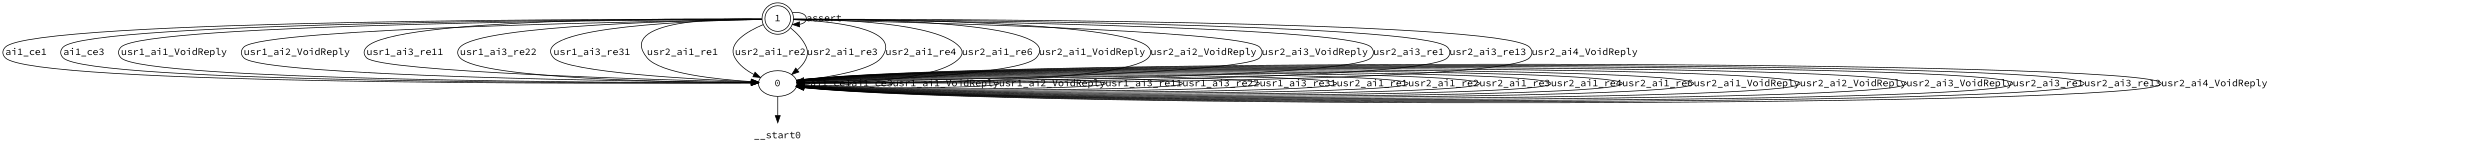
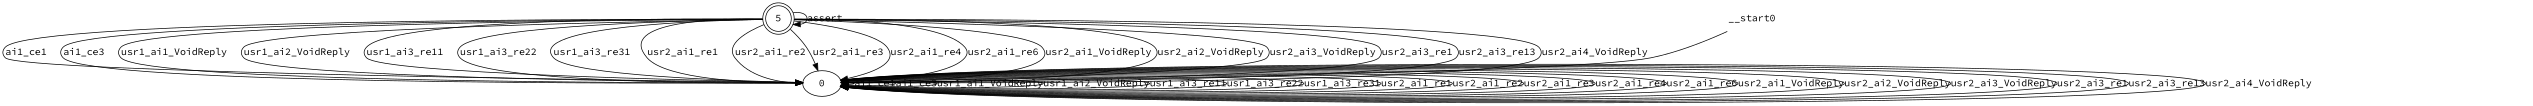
  digraph {
    fontname="Source Code Pro"
    node [fontname="Source Code Pro"]
    edge [fontname="Source Code Pro"]
    n1 [label=0]
-   n2 [label=1 shape=doublecircle]
+   n2 [label=5 shape=doublecircle]
    __start0 [shape=none]
    n1 -> n1 [label=ai1_ce1]
    n1 -> n1 [label=ai1_ce3]
    n1 -> n1 [label=usr1_ai1_VoidReply]
    n1 -> n1 [label=usr1_ai2_VoidReply]
    n1 -> n1 [label=usr1_ai3_re11]
    n1 -> n1 [label=usr1_ai3_re22]
    n1 -> n1 [label=usr1_ai3_re31]
    n1 -> n1 [label=usr2_ai1_re1]
    n1 -> n1 [label=usr2_ai1_re2]
    n1 -> n1 [label=usr2_ai1_re3]
    n1 -> n1 [label=usr2_ai1_re4]
    n1 -> n1 [label=usr2_ai1_re6]
    n1 -> n1 [label=usr2_ai1_VoidReply]
    n1 -> n1 [label=usr2_ai2_VoidReply]
    n1 -> n1 [label=usr2_ai3_VoidReply]
    n1 -> n1 [label=usr2_ai3_re1]
    n1 -> n1 [label=usr2_ai3_re13]
    n1 -> n1 [label=usr2_ai4_VoidReply]
    n2 -> n1 [label=ai1_ce1]
    n2 -> n1 [label=ai1_ce3]
    n2 -> n1 [label=usr1_ai1_VoidReply]
    n2 -> n1 [label=usr1_ai2_VoidReply]
    n2 -> n1 [label=usr1_ai3_re11]
    n2 -> n1 [label=usr1_ai3_re22]
    n2 -> n1 [label=usr1_ai3_re31]
    n2 -> n1 [label=usr2_ai1_re1]
    n2 -> n1 [label=usr2_ai1_re2]
    n2 -> n1 [label=usr2_ai1_re3]
    n2 -> n1 [label=usr2_ai1_re4]
    n2 -> n1 [label=usr2_ai1_re6]
    n2 -> n1 [label=usr2_ai1_VoidReply]
    n2 -> n1 [label=usr2_ai2_VoidReply]
    n2 -> n1 [label=usr2_ai3_VoidReply]
    n2 -> n1 [label=usr2_ai3_re1]
    n2 -> n1 [label=usr2_ai3_re13]
    n2 -> n1 [label=usr2_ai4_VoidReply]
    n2 -> n2 [label=assert]
-   n1 -> __start0
+   __start0 -> n1
  }
